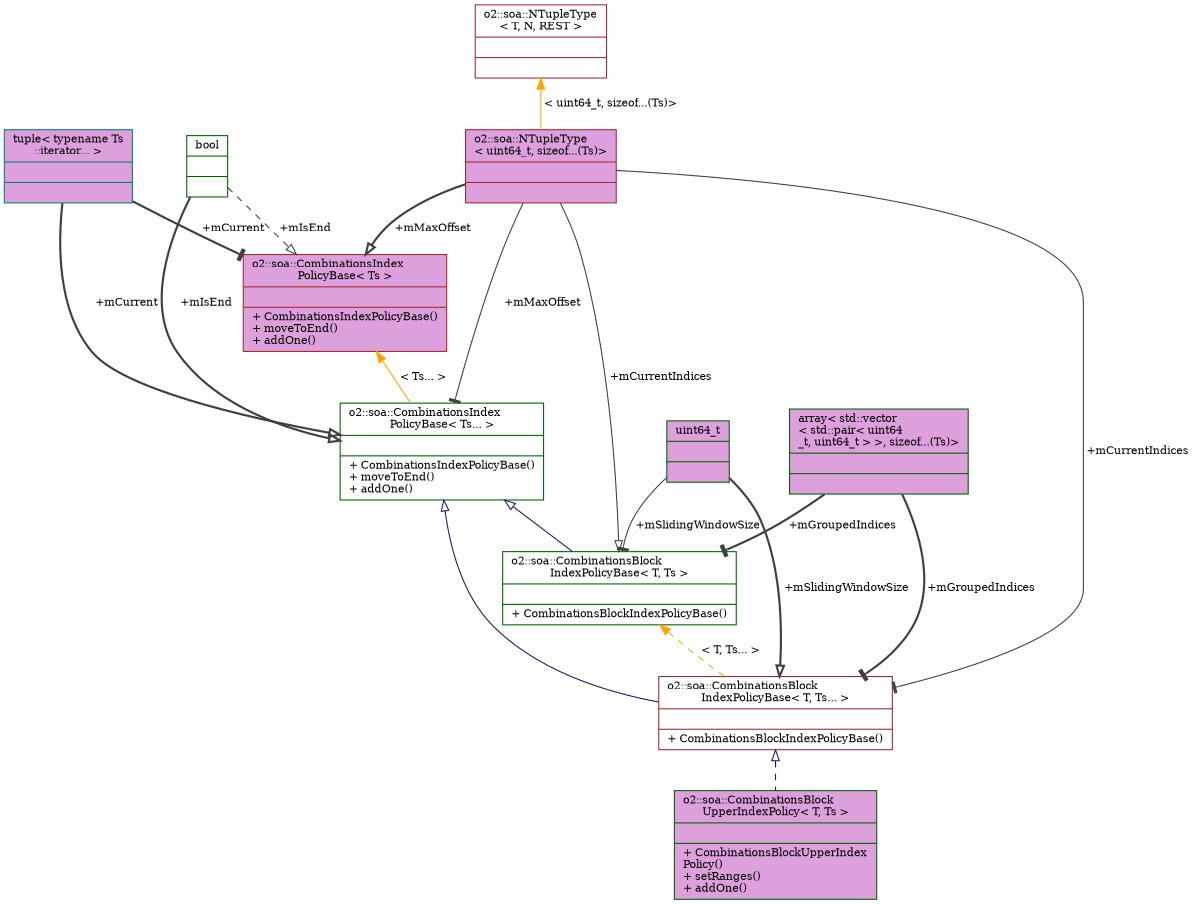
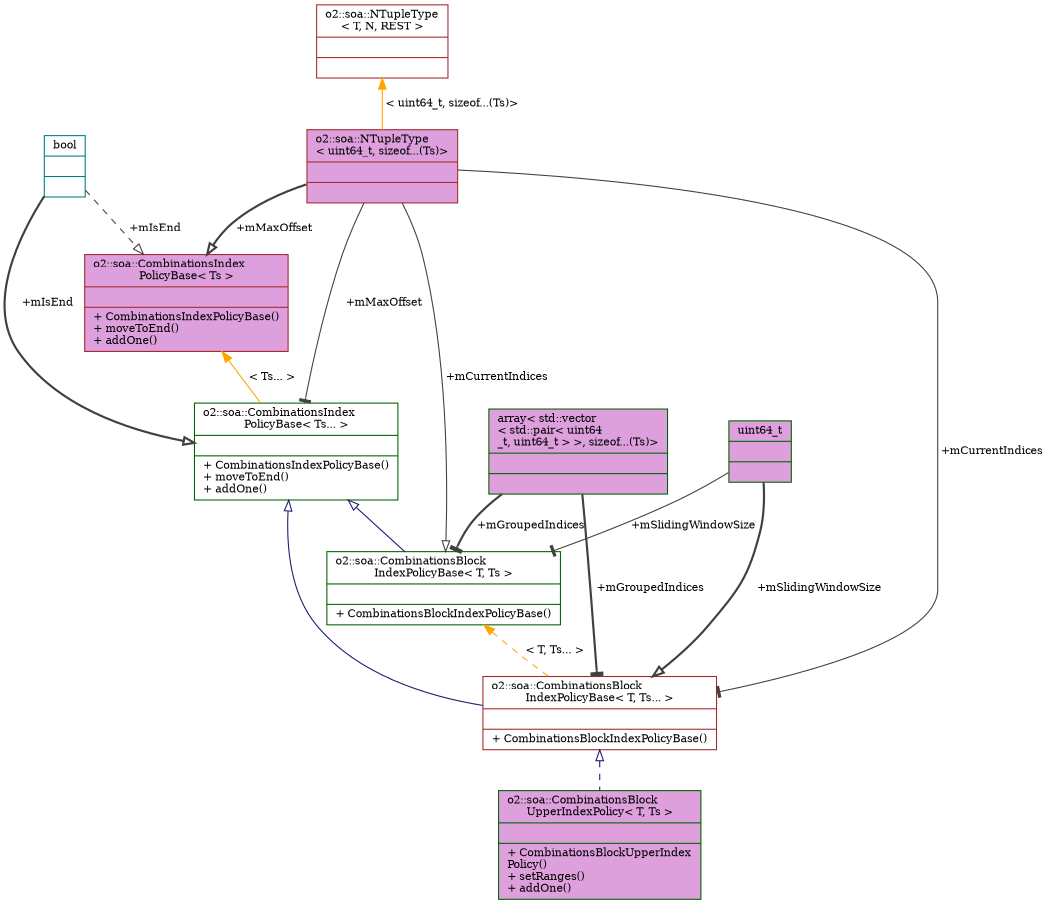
  digraph {
    fontname="DejaVu Serif"
    node [color=darkgreen fillcolor=plum fontname="DejaVu Serif" fontsize=10 shape=record style=filled]
    edge [color=grey25 fontname="DejaVu Serif" fontsize=10 labelfontname=Helvetica labelfontsize=10 style=solid]
    n1 [fontcolor=black height=0.2 label="{o2::soa::CombinationsBlock\lUpperIndexPolicy\< T, Ts \>\n||+ CombinationsBlockUpperIndex\lPolicy()\l+ setRanges()\l+ addOne()\l}" width=0.4]
    n2 [color=brown fillcolor=white height=0.2 label="{o2::soa::CombinationsBlock\lIndexPolicyBase\< T, Ts... \>\n||+ CombinationsBlockIndexPolicyBase()\l}" width=0.4]
    n3 [fillcolor=white height=0.2 label="{o2::soa::CombinationsIndex\lPolicyBase\< Ts... \>\n||+ CombinationsIndexPolicyBase()\l+ moveToEnd()\l+ addOne()\l}" width=0.4]
    n4 [fillcolor=white height=0.2 label="{o2::soa::CombinationsBlock\lIndexPolicyBase\< T, Ts \>\n||+ CombinationsBlockIndexPolicyBase()\l}" width=0.4]
-   n5 [color=teal height=0.2 label="{tuple\< typename Ts\l::iterator... \>\n||}" width=0.4]
    n6 [color=brown height=0.2 label="{o2::soa::CombinationsIndex\lPolicyBase\< Ts \>\n||+ CombinationsIndexPolicyBase()\l+ moveToEnd()\l+ addOne()\l}" width=0.4]
-   n7 [fillcolor=white height=0.2 label="{bool\n||}" width=0.4]
+   n7 [color=teal fillcolor=white height=0.2 label="{bool\n||}" width=0.4]
    n8 [color=brown height=0.2 label="{o2::soa::NTupleType\l\< uint64_t, sizeof...(Ts)\>\n||}" width=0.4]
    n9 [color=brown fillcolor=white height=0.2 label="{o2::soa::NTupleType\l\< T, N, REST \>\n||}" width=0.4]
    n10 [height=0.2 label="{uint64_t\n||}" width=0.4]
    n11 [height=0.2 label="{array\< std::vector\l\< std::pair\< uint64\l_t, uint64_t \> \>, sizeof...(Ts)\>\n||}" width=0.4]
    n2 -> n1 [arrowtail=onormal color=midnightblue dir=back style=dashed]
    n3 -> n2 [arrowtail=onormal color=midnightblue dir=back]
    n3 -> n4 [arrowtail=onormal color=midnightblue dir=back]
    n4 -> n2 [color=orange dir=back label=" \< T, Ts... \>" style=dashed]
-   n5 -> n3 [arrowhead=onormal label=" +mCurrent" style=bold]
-   n5 -> n6 [arrowhead=tee label=" +mCurrent" style=bold]
    n6 -> n3 [color=orange dir=back label=" \< Ts... \>"]
    n7 -> n3 [arrowhead=onormal label=" +mIsEnd" style=bold]
    n7 -> n6 [arrowhead=onormal label=" +mIsEnd" style=dashed]
    n8 -> n2 [arrowhead=tee label=" +mCurrentIndices"]
    n8 -> n3 [arrowhead=tee label=" +mMaxOffset"]
    n8 -> n4 [arrowhead=onormal label=" +mCurrentIndices"]
    n8 -> n6 [arrowhead=onormal label=" +mMaxOffset" style=bold]
    n9 -> n8 [color=orange dir=back label=" \< uint64_t, sizeof...(Ts)\>"]
    n10 -> n2 [arrowhead=onormal label=" +mSlidingWindowSize" style=bold]
    n10 -> n4 [arrowhead=tee label=" +mSlidingWindowSize"]
    n11 -> n2 [arrowhead=tee label=" +mGroupedIndices" style=bold]
    n11 -> n4 [arrowhead=tee label=" +mGroupedIndices" style=bold]
  }
